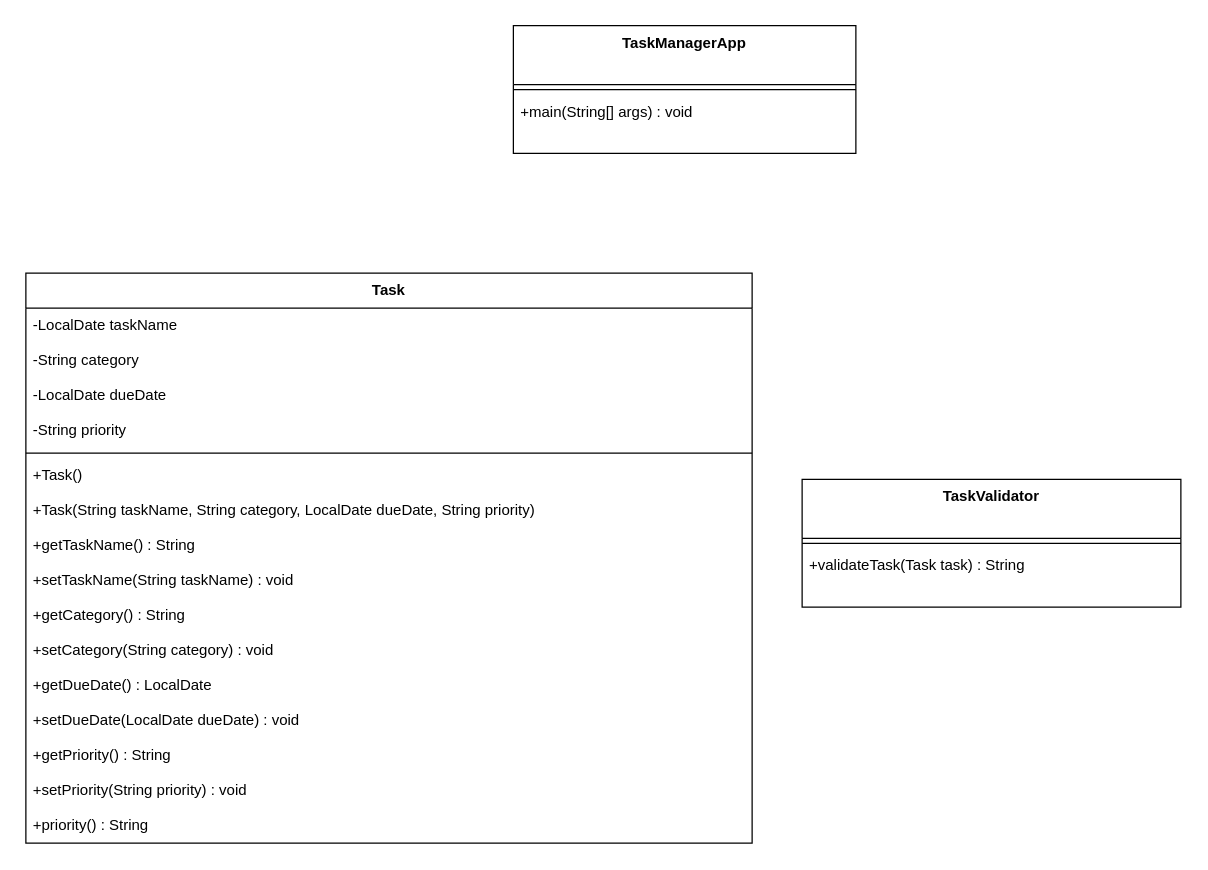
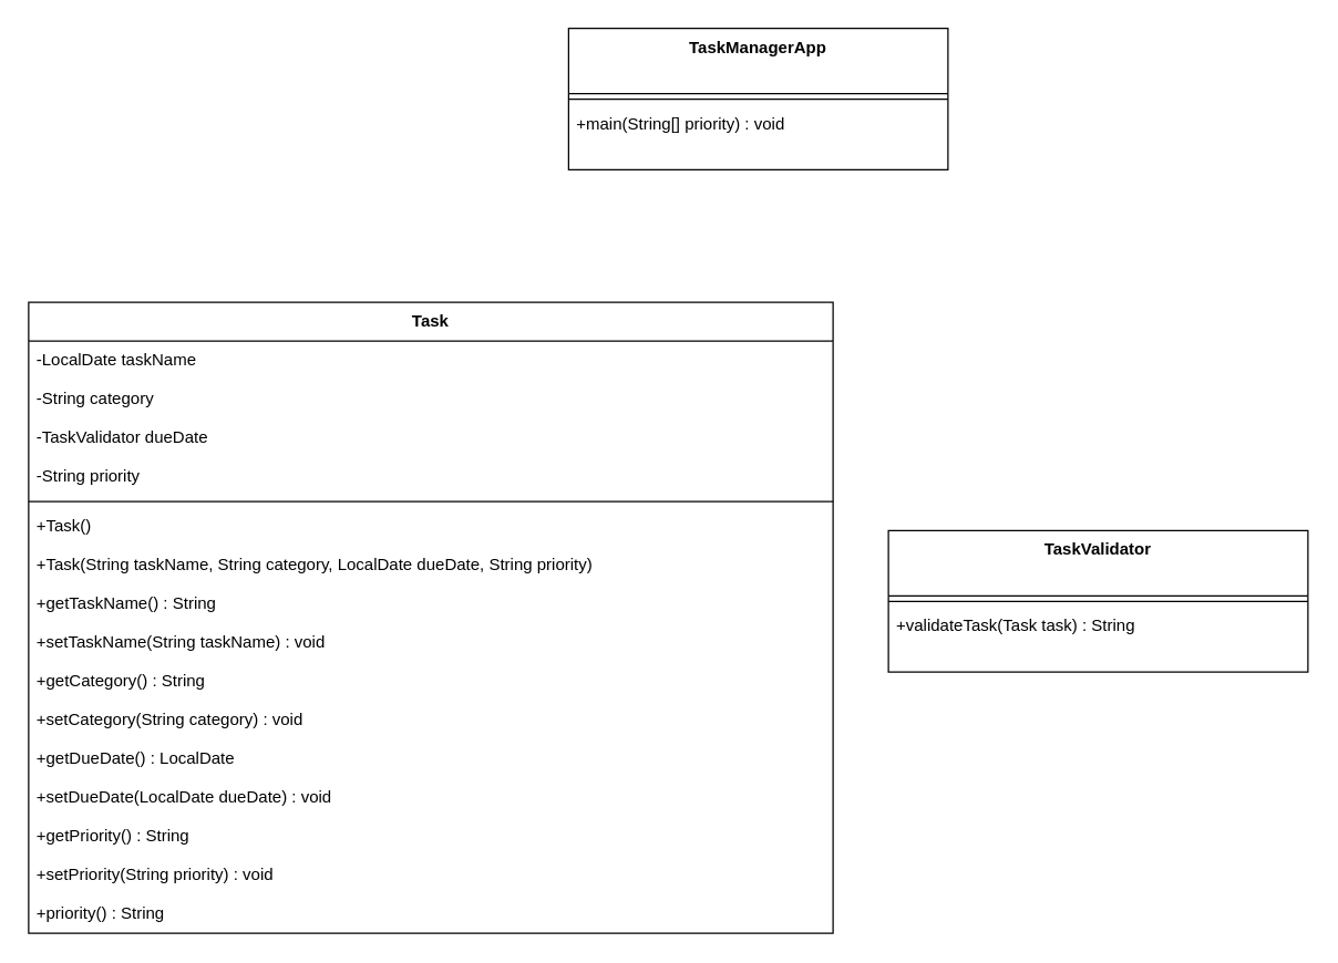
  <mxCell id="0" />
  <mxCell id="1" parent="0" />
  <mxCell id="2" value="Task" style="swimlane;fontStyle=1;align=center;verticalAlign=top;childLayout=stackLayout;horizontal=1;startSize=28;horizontalStack=0;resizeParent=1;resizeParentMax=0;resizeLast=0;collapsible=0;marginBottom=0;" parent="1" vertex="1"><mxGeometry x="20" y="218" width="581" height="456" as="geometry" /></mxCell>
  <mxCell id="3" value="-LocalDate taskName" style="text;strokeColor=none;fillColor=none;align=left;verticalAlign=top;spacingLeft=4;spacingRight=4;overflow=hidden;rotatable=0;points=[[0,0.5],[1,0.5]];portConstraint=eastwest;" parent="2" vertex="1"><mxGeometry y="28" width="581" height="28" as="geometry" /></mxCell>
  <mxCell id="4" value="-String category" style="text;strokeColor=none;fillColor=none;align=left;verticalAlign=top;spacingLeft=4;spacingRight=4;overflow=hidden;rotatable=0;points=[[0,0.5],[1,0.5]];portConstraint=eastwest;" parent="2" vertex="1"><mxGeometry y="56" width="581" height="28" as="geometry" /></mxCell>
- <mxCell id="5" value="-LocalDate dueDate" style="text;strokeColor=none;fillColor=none;align=left;verticalAlign=top;spacingLeft=4;spacingRight=4;overflow=hidden;rotatable=0;points=[[0,0.5],[1,0.5]];portConstraint=eastwest;" parent="2" vertex="1"><mxGeometry y="84" width="581" height="28" as="geometry" /></mxCell>
+ <mxCell id="5" value="-TaskValidator dueDate" style="text;strokeColor=none;fillColor=none;align=left;verticalAlign=top;spacingLeft=4;spacingRight=4;overflow=hidden;rotatable=0;points=[[0,0.5],[1,0.5]];portConstraint=eastwest;" parent="2" vertex="1"><mxGeometry y="84" width="581" height="28" as="geometry" /></mxCell>
  <mxCell id="6" value="-String priority" style="text;strokeColor=none;fillColor=none;align=left;verticalAlign=top;spacingLeft=4;spacingRight=4;overflow=hidden;rotatable=0;points=[[0,0.5],[1,0.5]];portConstraint=eastwest;" parent="2" vertex="1"><mxGeometry y="112" width="581" height="28" as="geometry" /></mxCell>
  <mxCell id="7" style="line;strokeWidth=1;fillColor=none;align=left;verticalAlign=middle;spacingTop=-1;spacingLeft=3;spacingRight=3;rotatable=0;labelPosition=right;points=[];portConstraint=eastwest;strokeColor=inherit;" parent="2" vertex="1"><mxGeometry y="140" width="581" height="8" as="geometry" /></mxCell>
  <mxCell id="8" value="+Task()" style="text;strokeColor=none;fillColor=none;align=left;verticalAlign=top;spacingLeft=4;spacingRight=4;overflow=hidden;rotatable=0;points=[[0,0.5],[1,0.5]];portConstraint=eastwest;" parent="2" vertex="1"><mxGeometry y="148" width="581" height="28" as="geometry" /></mxCell>
  <mxCell id="9" value="+Task(String taskName, String category, LocalDate dueDate, String priority)" style="text;strokeColor=none;fillColor=none;align=left;verticalAlign=top;spacingLeft=4;spacingRight=4;overflow=hidden;rotatable=0;points=[[0,0.5],[1,0.5]];portConstraint=eastwest;" parent="2" vertex="1"><mxGeometry y="176" width="581" height="28" as="geometry" /></mxCell>
  <mxCell id="10" value="+getTaskName() : String" style="text;strokeColor=none;fillColor=none;align=left;verticalAlign=top;spacingLeft=4;spacingRight=4;overflow=hidden;rotatable=0;points=[[0,0.5],[1,0.5]];portConstraint=eastwest;" parent="2" vertex="1"><mxGeometry y="204" width="581" height="28" as="geometry" /></mxCell>
  <mxCell id="11" value="+setTaskName(String taskName) : void" style="text;strokeColor=none;fillColor=none;align=left;verticalAlign=top;spacingLeft=4;spacingRight=4;overflow=hidden;rotatable=0;points=[[0,0.5],[1,0.5]];portConstraint=eastwest;" parent="2" vertex="1"><mxGeometry y="232" width="581" height="28" as="geometry" /></mxCell>
  <mxCell id="12" value="+getCategory() : String" style="text;strokeColor=none;fillColor=none;align=left;verticalAlign=top;spacingLeft=4;spacingRight=4;overflow=hidden;rotatable=0;points=[[0,0.5],[1,0.5]];portConstraint=eastwest;" parent="2" vertex="1"><mxGeometry y="260" width="581" height="28" as="geometry" /></mxCell>
  <mxCell id="13" value="+setCategory(String category) : void" style="text;strokeColor=none;fillColor=none;align=left;verticalAlign=top;spacingLeft=4;spacingRight=4;overflow=hidden;rotatable=0;points=[[0,0.5],[1,0.5]];portConstraint=eastwest;" parent="2" vertex="1"><mxGeometry y="288" width="581" height="28" as="geometry" /></mxCell>
  <mxCell id="14" value="+getDueDate() : LocalDate" style="text;strokeColor=none;fillColor=none;align=left;verticalAlign=top;spacingLeft=4;spacingRight=4;overflow=hidden;rotatable=0;points=[[0,0.5],[1,0.5]];portConstraint=eastwest;" parent="2" vertex="1"><mxGeometry y="316" width="581" height="28" as="geometry" /></mxCell>
  <mxCell id="15" value="+setDueDate(LocalDate dueDate) : void" style="text;strokeColor=none;fillColor=none;align=left;verticalAlign=top;spacingLeft=4;spacingRight=4;overflow=hidden;rotatable=0;points=[[0,0.5],[1,0.5]];portConstraint=eastwest;" parent="2" vertex="1"><mxGeometry y="344" width="581" height="28" as="geometry" /></mxCell>
  <mxCell id="16" value="+getPriority() : String" style="text;strokeColor=none;fillColor=none;align=left;verticalAlign=top;spacingLeft=4;spacingRight=4;overflow=hidden;rotatable=0;points=[[0,0.5],[1,0.5]];portConstraint=eastwest;" parent="2" vertex="1"><mxGeometry y="372" width="581" height="28" as="geometry" /></mxCell>
  <mxCell id="17" value="+setPriority(String priority) : void" style="text;strokeColor=none;fillColor=none;align=left;verticalAlign=top;spacingLeft=4;spacingRight=4;overflow=hidden;rotatable=0;points=[[0,0.5],[1,0.5]];portConstraint=eastwest;" parent="2" vertex="1"><mxGeometry y="400" width="581" height="28" as="geometry" /></mxCell>
  <mxCell id="18" value="+priority() : String" style="text;strokeColor=none;fillColor=none;align=left;verticalAlign=top;spacingLeft=4;spacingRight=4;overflow=hidden;rotatable=0;points=[[0,0.5],[1,0.5]];portConstraint=eastwest;" parent="2" vertex="1"><mxGeometry y="428" width="581" height="28" as="geometry" /></mxCell>
  <mxCell id="19" value="TaskValidator" style="swimlane;fontStyle=1;align=center;verticalAlign=top;childLayout=stackLayout;horizontal=1;startSize=47.2;horizontalStack=0;resizeParent=1;resizeParentMax=0;resizeLast=0;collapsible=0;marginBottom=0;" parent="1" vertex="1"><mxGeometry x="641" y="383" width="303" height="102.2" as="geometry" /></mxCell>
  <mxCell id="20" style="line;strokeWidth=1;fillColor=none;align=left;verticalAlign=middle;spacingTop=-1;spacingLeft=3;spacingRight=3;rotatable=0;labelPosition=right;points=[];portConstraint=eastwest;strokeColor=inherit;" parent="19" vertex="1"><mxGeometry y="47.2" width="303" height="8" as="geometry" /></mxCell>
  <mxCell id="21" value="+validateTask(Task task) : String" style="text;strokeColor=none;fillColor=none;align=left;verticalAlign=top;spacingLeft=4;spacingRight=4;overflow=hidden;rotatable=0;points=[[0,0.5],[1,0.5]];portConstraint=eastwest;" parent="19" vertex="1"><mxGeometry y="55.2" width="303" height="47" as="geometry" /></mxCell>
  <mxCell id="22" value="TaskManagerApp" style="swimlane;fontStyle=1;align=center;verticalAlign=top;childLayout=stackLayout;horizontal=1;startSize=47.2;horizontalStack=0;resizeParent=1;resizeParentMax=0;resizeLast=0;collapsible=0;marginBottom=0;" parent="1" vertex="1"><mxGeometry x="410" y="20" width="274" height="102.2" as="geometry" /></mxCell>
  <mxCell id="23" style="line;strokeWidth=1;fillColor=none;align=left;verticalAlign=middle;spacingTop=-1;spacingLeft=3;spacingRight=3;rotatable=0;labelPosition=right;points=[];portConstraint=eastwest;strokeColor=inherit;" parent="22" vertex="1"><mxGeometry y="47.2" width="274" height="8" as="geometry" /></mxCell>
- <mxCell id="24" value="+main(String[] args) : void" style="text;strokeColor=none;fillColor=none;align=left;verticalAlign=top;spacingLeft=4;spacingRight=4;overflow=hidden;rotatable=0;points=[[0,0.5],[1,0.5]];portConstraint=eastwest;" parent="22" vertex="1"><mxGeometry y="55.2" width="274" height="47" as="geometry" /></mxCell>
+ <mxCell id="24" value="+main(String[] priority) : void" style="text;strokeColor=none;fillColor=none;align=left;verticalAlign=top;spacingLeft=4;spacingRight=4;overflow=hidden;rotatable=0;points=[[0,0.5],[1,0.5]];portConstraint=eastwest;" parent="22" vertex="1"><mxGeometry y="55.2" width="274" height="47" as="geometry" /></mxCell>
